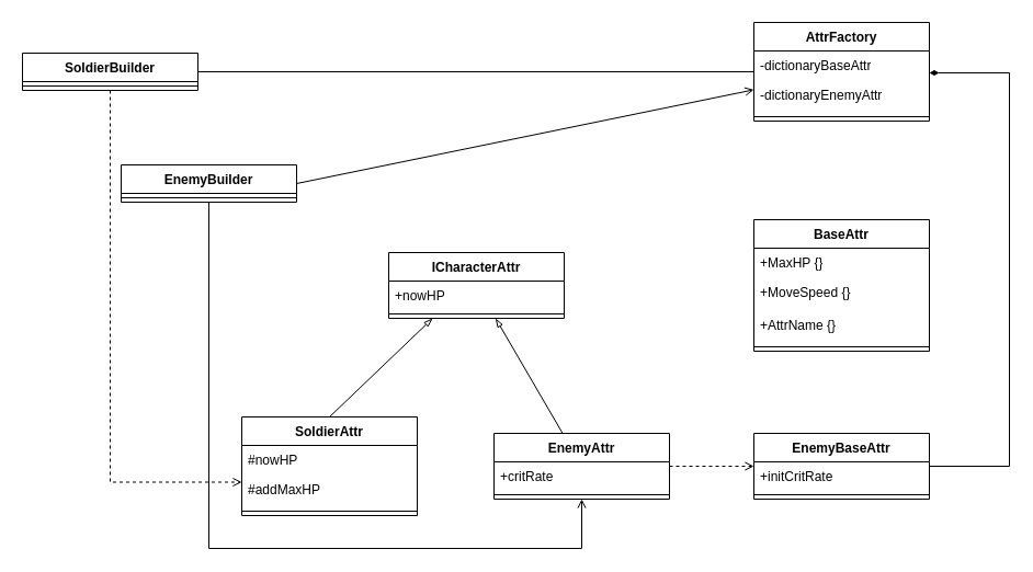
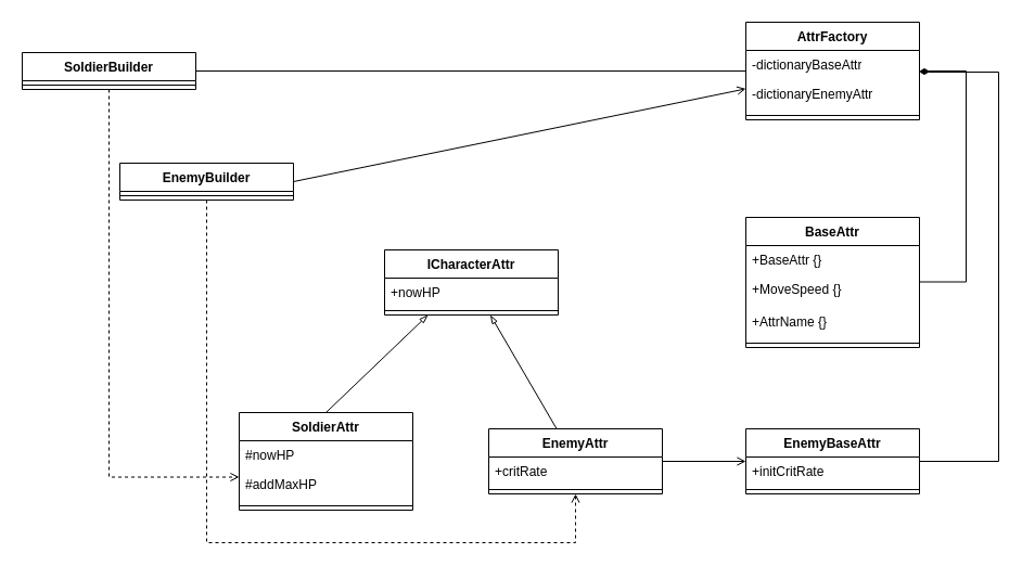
  <mxCell id="0" />
  <mxCell id="1" parent="0" />
  <mxCell id="2" value="ICharacterAttr" style="swimlane;fontStyle=1;align=center;verticalAlign=top;childLayout=stackLayout;horizontal=1;startSize=26;horizontalStack=0;resizeParent=1;resizeParentMax=0;resizeLast=0;collapsible=1;marginBottom=0;whiteSpace=wrap;html=1;" parent="1" vertex="1"><mxGeometry x="354" y="230" width="160" height="60" as="geometry" /></mxCell>
  <mxCell id="3" value="+nowHP" style="text;strokeColor=none;fillColor=none;align=left;verticalAlign=top;spacingLeft=4;spacingRight=4;overflow=hidden;rotatable=0;points=[[0,0.5],[1,0.5]];portConstraint=eastwest;whiteSpace=wrap;html=1;" parent="2" vertex="1"><mxGeometry y="26" width="160" height="26" as="geometry" /></mxCell>
  <mxCell id="4" value="" style="line;strokeWidth=1;fillColor=none;align=left;verticalAlign=middle;spacingTop=-1;spacingLeft=3;spacingRight=3;rotatable=0;labelPosition=right;points=[];portConstraint=eastwest;strokeColor=inherit;" parent="2" vertex="1"><mxGeometry y="52" width="160" height="8" as="geometry" /></mxCell>
  <mxCell id="5" style="edgeStyle=none;rounded=0;orthogonalLoop=1;jettySize=auto;html=1;exitX=0.5;exitY=0;exitDx=0;exitDy=0;entryX=0.25;entryY=1;entryDx=0;entryDy=0;endArrow=blockThin;endFill=0;" parent="1" source="6" target="2" edge="1"><mxGeometry relative="1" as="geometry" /></mxCell>
  <mxCell id="6" value="SoldierAttr" style="swimlane;fontStyle=1;align=center;verticalAlign=top;childLayout=stackLayout;horizontal=1;startSize=26;horizontalStack=0;resizeParent=1;resizeParentMax=0;resizeLast=0;collapsible=1;marginBottom=0;whiteSpace=wrap;html=1;" parent="1" vertex="1"><mxGeometry x="220" y="380" width="160" height="90" as="geometry" /></mxCell>
  <mxCell id="7" value="#nowHP" style="text;strokeColor=none;fillColor=none;align=left;verticalAlign=top;spacingLeft=4;spacingRight=4;overflow=hidden;rotatable=0;points=[[0,0.5],[1,0.5]];portConstraint=eastwest;whiteSpace=wrap;html=1;" parent="6" vertex="1"><mxGeometry y="26" width="160" height="26" as="geometry" /></mxCell>
  <mxCell id="8" value="#addMaxHP" style="text;html=1;strokeColor=none;fillColor=none;align=left;verticalAlign=middle;whiteSpace=wrap;rounded=0;spacingLeft=4;spacingRight=4;" parent="6" vertex="1"><mxGeometry y="52" width="160" height="30" as="geometry" /></mxCell>
  <mxCell id="9" value="" style="line;strokeWidth=1;fillColor=none;align=left;verticalAlign=middle;spacingTop=-1;spacingLeft=3;spacingRight=3;rotatable=0;labelPosition=right;points=[];portConstraint=eastwest;strokeColor=inherit;" parent="6" vertex="1"><mxGeometry y="82" width="160" height="8" as="geometry" /></mxCell>
- <mxCell id="10" style="edgeStyle=none;rounded=0;orthogonalLoop=1;jettySize=auto;html=1;endArrow=open;endFill=0;dashed=1;" parent="1" source="12" target="20" edge="1"><mxGeometry relative="1" as="geometry" /></mxCell>
+ <mxCell id="10" style="edgeStyle=none;rounded=0;orthogonalLoop=1;jettySize=auto;html=1;endArrow=open;endFill=0;dashed=0;" parent="1" source="12" target="20" edge="1"><mxGeometry relative="1" as="geometry" /></mxCell>
  <mxCell id="11" style="edgeStyle=none;rounded=0;orthogonalLoop=1;jettySize=auto;html=1;endArrow=blockThin;endFill=0;" edge="1" parent="1" source="12" target="2"><mxGeometry relative="1" as="geometry" /></mxCell>
  <mxCell id="12" value="EnemyAttr" style="swimlane;fontStyle=1;align=center;verticalAlign=top;childLayout=stackLayout;horizontal=1;startSize=26;horizontalStack=0;resizeParent=1;resizeParentMax=0;resizeLast=0;collapsible=1;marginBottom=0;whiteSpace=wrap;html=1;" parent="1" vertex="1"><mxGeometry x="450" y="395" width="160" height="60" as="geometry" /></mxCell>
  <mxCell id="13" value="+critRate" style="text;strokeColor=none;fillColor=none;align=left;verticalAlign=top;spacingLeft=4;spacingRight=4;overflow=hidden;rotatable=0;points=[[0,0.5],[1,0.5]];portConstraint=eastwest;whiteSpace=wrap;html=1;" parent="12" vertex="1"><mxGeometry y="26" width="160" height="26" as="geometry" /></mxCell>
  <mxCell id="14" value="" style="line;strokeWidth=1;fillColor=none;align=left;verticalAlign=middle;spacingTop=-1;spacingLeft=3;spacingRight=3;rotatable=0;labelPosition=right;points=[];portConstraint=eastwest;strokeColor=inherit;" parent="12" vertex="1"><mxGeometry y="52" width="160" height="8" as="geometry" /></mxCell>
  <mxCell id="15" value="BaseAttr" style="swimlane;fontStyle=1;align=center;verticalAlign=top;childLayout=stackLayout;horizontal=1;startSize=26;horizontalStack=0;resizeParent=1;resizeParentMax=0;resizeLast=0;collapsible=1;marginBottom=0;whiteSpace=wrap;html=1;" parent="1" vertex="1"><mxGeometry x="687" y="200" width="160" height="120" as="geometry" /></mxCell>
- <mxCell id="16" value="+MaxHP {}" style="text;strokeColor=none;fillColor=none;align=left;verticalAlign=top;spacingLeft=4;spacingRight=4;overflow=hidden;rotatable=0;points=[[0,0.5],[1,0.5]];portConstraint=eastwest;whiteSpace=wrap;html=1;" parent="15" vertex="1"><mxGeometry y="26" width="160" height="26" as="geometry" /></mxCell>
+ <mxCell id="16" value="+BaseAttr {}" style="text;strokeColor=none;fillColor=none;align=left;verticalAlign=top;spacingLeft=4;spacingRight=4;overflow=hidden;rotatable=0;points=[[0,0.5],[1,0.5]];portConstraint=eastwest;whiteSpace=wrap;html=1;" parent="15" vertex="1"><mxGeometry y="26" width="160" height="26" as="geometry" /></mxCell>
  <mxCell id="17" value="+MoveSpeed {}" style="text;html=1;strokeColor=none;fillColor=none;align=left;verticalAlign=middle;whiteSpace=wrap;rounded=0;spacingLeft=4;spacingRight=4;" parent="15" vertex="1"><mxGeometry y="52" width="160" height="30" as="geometry" /></mxCell>
  <mxCell id="18" value="+AttrName {}" style="text;html=1;strokeColor=none;fillColor=none;align=left;verticalAlign=middle;whiteSpace=wrap;rounded=0;spacingLeft=4;spacingRight=4;" parent="15" vertex="1"><mxGeometry y="82" width="160" height="30" as="geometry" /></mxCell>
  <mxCell id="19" value="" style="line;strokeWidth=1;fillColor=none;align=left;verticalAlign=middle;spacingTop=-1;spacingLeft=3;spacingRight=3;rotatable=0;labelPosition=right;points=[];portConstraint=eastwest;strokeColor=inherit;" parent="15" vertex="1"><mxGeometry y="112" width="160" height="8" as="geometry" /></mxCell>
  <mxCell id="20" value="EnemyBaseAttr" style="swimlane;fontStyle=1;align=center;verticalAlign=top;childLayout=stackLayout;horizontal=1;startSize=26;horizontalStack=0;resizeParent=1;resizeParentMax=0;resizeLast=0;collapsible=1;marginBottom=0;whiteSpace=wrap;html=1;" parent="1" vertex="1"><mxGeometry x="687" y="395" width="160" height="60" as="geometry" /></mxCell>
  <mxCell id="21" value="+initCritRate" style="text;strokeColor=none;fillColor=none;align=left;verticalAlign=top;spacingLeft=4;spacingRight=4;overflow=hidden;rotatable=0;points=[[0,0.5],[1,0.5]];portConstraint=eastwest;whiteSpace=wrap;html=1;" parent="20" vertex="1"><mxGeometry y="26" width="160" height="26" as="geometry" /></mxCell>
  <mxCell id="22" value="" style="line;strokeWidth=1;fillColor=none;align=left;verticalAlign=middle;spacingTop=-1;spacingLeft=3;spacingRight=3;rotatable=0;labelPosition=right;points=[];portConstraint=eastwest;strokeColor=inherit;" parent="20" vertex="1"><mxGeometry y="52" width="160" height="8" as="geometry" /></mxCell>
  <mxCell id="23" value="AttrFactory" style="swimlane;fontStyle=1;align=center;verticalAlign=top;childLayout=stackLayout;horizontal=1;startSize=26;horizontalStack=0;resizeParent=1;resizeParentMax=0;resizeLast=0;collapsible=1;marginBottom=0;whiteSpace=wrap;html=1;" parent="1" vertex="1"><mxGeometry x="687" y="20" width="160" height="90" as="geometry" /></mxCell>
  <mxCell id="24" value="-dictionaryBaseAttr" style="text;strokeColor=none;fillColor=none;align=left;verticalAlign=top;spacingLeft=4;spacingRight=4;overflow=hidden;rotatable=0;points=[[0,0.5],[1,0.5]];portConstraint=eastwest;whiteSpace=wrap;html=1;" parent="23" vertex="1"><mxGeometry y="26" width="160" height="26" as="geometry" /></mxCell>
  <mxCell id="25" value="-dictionaryEnemyAttr" style="text;html=1;strokeColor=none;fillColor=none;align=left;verticalAlign=middle;whiteSpace=wrap;rounded=0;spacingLeft=4;spacingRight=4;" parent="23" vertex="1"><mxGeometry y="52" width="160" height="30" as="geometry" /></mxCell>
  <mxCell id="26" value="" style="line;strokeWidth=1;fillColor=none;align=left;verticalAlign=middle;spacingTop=-1;spacingLeft=3;spacingRight=3;rotatable=0;labelPosition=right;points=[];portConstraint=eastwest;strokeColor=inherit;" parent="23" vertex="1"><mxGeometry y="82" width="160" height="8" as="geometry" /></mxCell>
  <mxCell id="27" style="edgeStyle=none;rounded=0;orthogonalLoop=1;jettySize=auto;html=1;exitX=1;exitY=0.5;exitDx=0;exitDy=0;endArrow=none;endFill=0;" parent="1" source="29" target="23" edge="1"><mxGeometry relative="1" as="geometry" /></mxCell>
  <mxCell id="28" style="edgeStyle=orthogonalEdgeStyle;rounded=0;orthogonalLoop=1;jettySize=auto;html=1;exitX=0.5;exitY=1;exitDx=0;exitDy=0;entryX=0;entryY=0.25;entryDx=0;entryDy=0;endArrow=open;endFill=0;dashed=1;" parent="1" source="29" target="8" edge="1"><mxGeometry relative="1" as="geometry" /></mxCell>
  <mxCell id="29" value="SoldierBuilder" style="swimlane;fontStyle=1;align=center;verticalAlign=top;childLayout=stackLayout;horizontal=1;startSize=26;horizontalStack=0;resizeParent=1;resizeParentMax=0;resizeLast=0;collapsible=1;marginBottom=0;whiteSpace=wrap;html=1;" parent="1" vertex="1"><mxGeometry y="48" width="160" height="34" as="geometry" x="20" /></mxCell>
  <mxCell id="30" value="" style="line;strokeWidth=1;fillColor=none;align=left;verticalAlign=middle;spacingTop=-1;spacingLeft=3;spacingRight=3;rotatable=0;labelPosition=right;points=[];portConstraint=eastwest;strokeColor=inherit;" parent="29" vertex="1"><mxGeometry y="26" width="160" height="8" as="geometry" /></mxCell>
  <mxCell id="31" style="edgeStyle=none;rounded=0;orthogonalLoop=1;jettySize=auto;html=1;exitX=1;exitY=0.5;exitDx=0;exitDy=0;endArrow=open;endFill=0;" parent="1" source="33" target="23" edge="1"><mxGeometry relative="1" as="geometry" /></mxCell>
- <mxCell id="32" style="edgeStyle=orthogonalEdgeStyle;rounded=0;orthogonalLoop=1;jettySize=auto;html=1;entryX=0.5;entryY=1;entryDx=0;entryDy=0;endArrow=open;endFill=0;" parent="1" source="33" target="12" edge="1"><mxGeometry relative="1" as="geometry"><Array as="points"><mxPoint x="190" y="500" /><mxPoint x="530" y="500" /></Array></mxGeometry></mxCell>
+ <mxCell id="32" style="edgeStyle=orthogonalEdgeStyle;rounded=0;orthogonalLoop=1;jettySize=auto;html=1;entryX=0.5;entryY=1;entryDx=0;entryDy=0;endArrow=open;endFill=0;dashed=1;" parent="1" source="33" target="12" edge="1"><mxGeometry relative="1" as="geometry"><Array as="points"><mxPoint x="190" y="500" /><mxPoint x="530" y="500" /></Array></mxGeometry></mxCell>
  <mxCell id="33" value="EnemyBuilder" style="swimlane;fontStyle=1;align=center;verticalAlign=top;childLayout=stackLayout;horizontal=1;startSize=26;horizontalStack=0;resizeParent=1;resizeParentMax=0;resizeLast=0;collapsible=1;marginBottom=0;whiteSpace=wrap;html=1;" parent="1" vertex="1"><mxGeometry x="110" y="150" width="160" height="34" as="geometry" /></mxCell>
  <mxCell id="34" value="" style="line;strokeWidth=1;fillColor=none;align=left;verticalAlign=middle;spacingTop=-1;spacingLeft=3;spacingRight=3;rotatable=0;labelPosition=right;points=[];portConstraint=eastwest;strokeColor=inherit;" parent="33" vertex="1"><mxGeometry y="26" width="160" height="8" as="geometry" /></mxCell>
+ <mxCell id="35" style="edgeStyle=orthogonalEdgeStyle;rounded=0;orthogonalLoop=1;jettySize=auto;html=1;exitX=1;exitY=0.25;exitDx=0;exitDy=0;endArrow=diamondThin;endFill=1;" parent="1" source="17" target="23" edge="1"><mxGeometry relative="1" as="geometry"><Array as="points"><mxPoint x="890" y="260" /><mxPoint x="890" y="65" /></Array></mxGeometry></mxCell>
  <mxCell id="36" style="edgeStyle=orthogonalEdgeStyle;rounded=0;orthogonalLoop=1;jettySize=auto;html=1;entryX=1;entryY=0.808;entryDx=0;entryDy=0;entryPerimeter=0;endArrow=diamondThin;endFill=1;" edge="1" parent="1" source="20"><mxGeometry relative="1" as="geometry"><mxPoint x="843.96" y="420.988" as="sourcePoint" /><mxPoint x="847" y="66.008" as="targetPoint" /><Array as="points"><mxPoint x="920" y="425" /><mxPoint x="920" y="66" /></Array></mxGeometry></mxCell>
